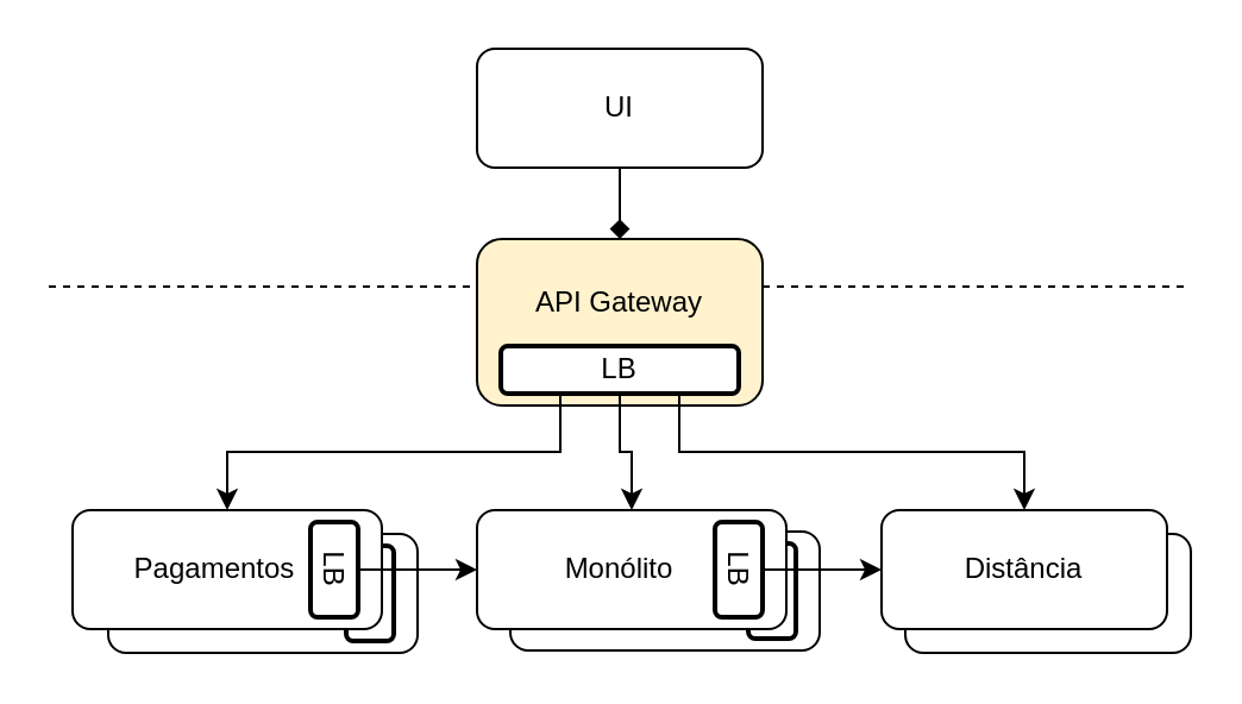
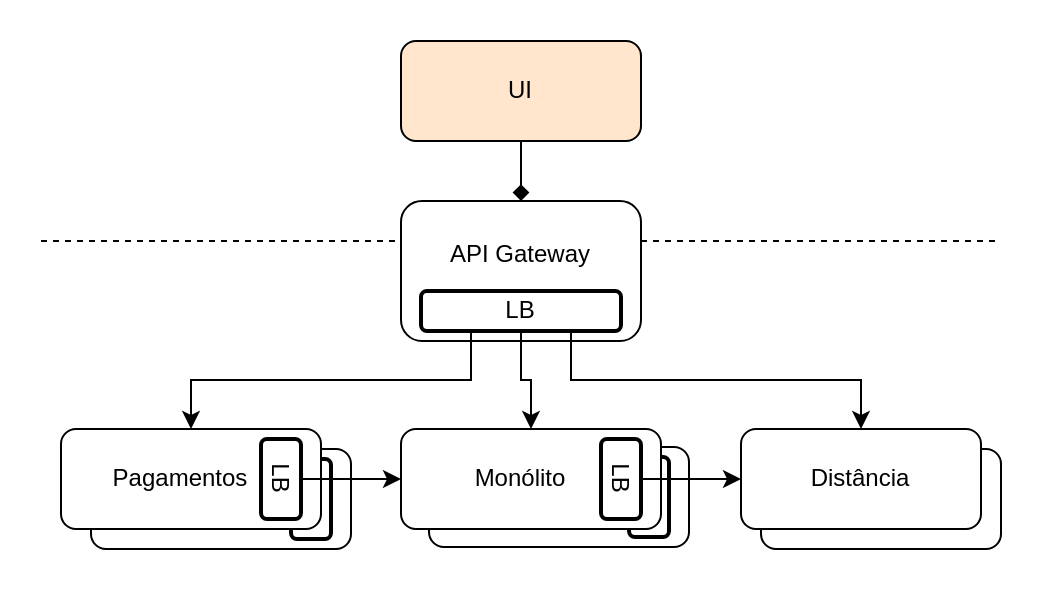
  <mxCell id="0" />
  <mxCell id="1" parent="0" />
  <mxCell id="2" value="Distância" style="rounded=1;whiteSpace=wrap;html=1;spacingRight=0;" vertex="1" parent="1"><mxGeometry x="380" y="224" width="120" height="50" as="geometry" /></mxCell>
  <mxCell id="3" value="" style="group" vertex="1" connectable="0" parent="1"><mxGeometry x="45" y="224" width="130" height="50" as="geometry" /></mxCell>
  <mxCell id="4" value="" style="group" vertex="1" connectable="0" parent="3"><mxGeometry width="130" height="50" as="geometry" /></mxCell>
  <mxCell id="5" value="Pagamentos" style="rounded=1;whiteSpace=wrap;html=1;spacingRight=10;" vertex="1" parent="4"><mxGeometry width="130" height="50" as="geometry" /></mxCell>
  <mxCell id="6" value="LB" style="rounded=1;whiteSpace=wrap;html=1;strokeWidth=2;rotation=90;" vertex="1" parent="4"><mxGeometry x="90" y="15" width="40" height="20" as="geometry" /></mxCell>
  <mxCell id="7" value="" style="endArrow=none;dashed=1;html=1;" edge="1" parent="1"><mxGeometry width="50" height="50" relative="1" as="geometry"><mxPoint x="20" y="120" as="sourcePoint" /><mxPoint x="500" y="120" as="targetPoint" /></mxGeometry></mxCell>
- <mxCell id="8" value="API Gateway" style="rounded=1;whiteSpace=wrap;html=1;spacingBottom=16;fillColor=#fff2cc;" vertex="1" parent="1"><mxGeometry x="200" y="100" width="120" height="70" as="geometry" /></mxCell>
+ <mxCell id="8" value="API Gateway" style="rounded=1;whiteSpace=wrap;html=1;spacingBottom=16;" vertex="1" parent="1"><mxGeometry x="200" y="100" width="120" height="70" as="geometry" /></mxCell>
  <mxCell id="9" style="edgeStyle=orthogonalEdgeStyle;rounded=0;orthogonalLoop=1;jettySize=auto;html=1;exitX=0.5;exitY=1;exitDx=0;exitDy=0;entryX=0.5;entryY=0;entryDx=0;entryDy=0;endArrow=diamond;" edge="1" parent="1" source="10" target="8"><mxGeometry relative="1" as="geometry" /></mxCell>
- <mxCell id="10" value="UI" style="rounded=1;whiteSpace=wrap;html=1;" vertex="1" parent="1"><mxGeometry x="200" y="20" width="120" height="50" as="geometry" /></mxCell>
+ <mxCell id="10" value="UI" style="rounded=1;whiteSpace=wrap;html=1;fillColor=#ffe6cc;" vertex="1" parent="1"><mxGeometry x="200" y="20" width="120" height="50" as="geometry" /></mxCell>
  <mxCell id="11" value="" style="group" vertex="1" connectable="0" parent="1"><mxGeometry x="30" y="214" width="130" height="50" as="geometry" /></mxCell>
  <mxCell id="12" value="" style="group" vertex="1" connectable="0" parent="11"><mxGeometry width="130" height="50" as="geometry" /></mxCell>
  <mxCell id="13" value="Pagamentos" style="rounded=1;whiteSpace=wrap;html=1;spacingRight=10;" vertex="1" parent="12"><mxGeometry width="130" height="50" as="geometry" /></mxCell>
  <mxCell id="14" value="LB" style="rounded=1;whiteSpace=wrap;html=1;strokeWidth=2;rotation=90;" vertex="1" parent="12"><mxGeometry x="90" y="15" width="40" height="20" as="geometry" /></mxCell>
  <mxCell id="15" value="" style="group" vertex="1" connectable="0" parent="1"><mxGeometry x="200" y="214" width="140" height="56" as="geometry" /></mxCell>
  <mxCell id="16" value="" style="group" vertex="1" connectable="0" parent="15"><mxGeometry x="14" y="9" width="130" height="50" as="geometry" /></mxCell>
  <mxCell id="17" value="Monólito" style="rounded=1;whiteSpace=wrap;html=1;spacingRight=10;" vertex="1" parent="16"><mxGeometry width="130" height="50" as="geometry" /></mxCell>
  <mxCell id="18" value="LB" style="rounded=1;whiteSpace=wrap;html=1;strokeWidth=2;rotation=90;" vertex="1" parent="16"><mxGeometry x="90" y="15" width="40" height="20" as="geometry" /></mxCell>
  <mxCell id="19" value="Monólito" style="rounded=1;whiteSpace=wrap;html=1;spacingRight=10;" vertex="1" parent="15"><mxGeometry width="130" height="50" as="geometry" /></mxCell>
  <mxCell id="20" value="LB" style="rounded=1;whiteSpace=wrap;html=1;strokeWidth=2;rotation=90;" vertex="1" parent="15"><mxGeometry x="90" y="15" width="40" height="20" as="geometry" /></mxCell>
  <mxCell id="21" value="Distância" style="rounded=1;whiteSpace=wrap;html=1;spacingRight=0;" vertex="1" parent="1"><mxGeometry x="370" y="214" width="120" height="50" as="geometry" /></mxCell>
  <mxCell id="22" style="edgeStyle=orthogonalEdgeStyle;rounded=0;orthogonalLoop=1;jettySize=auto;html=1;exitX=0.5;exitY=1;exitDx=0;exitDy=0;entryX=0.5;entryY=0;entryDx=0;entryDy=0;endArrow=classic;endFill=1;" edge="1" parent="1" source="25" target="19"><mxGeometry relative="1" as="geometry" /></mxCell>
  <mxCell id="23" style="edgeStyle=orthogonalEdgeStyle;rounded=0;orthogonalLoop=1;jettySize=auto;html=1;exitX=0.25;exitY=1;exitDx=0;exitDy=0;entryX=0.5;entryY=0;entryDx=0;entryDy=0;endArrow=classic;endFill=1;" edge="1" parent="1" source="25" target="13"><mxGeometry relative="1" as="geometry" /></mxCell>
  <mxCell id="24" style="edgeStyle=orthogonalEdgeStyle;rounded=0;orthogonalLoop=1;jettySize=auto;html=1;exitX=0.75;exitY=1;exitDx=0;exitDy=0;endArrow=classic;endFill=1;" edge="1" parent="1" source="25" target="21"><mxGeometry relative="1" as="geometry" /></mxCell>
  <mxCell id="25" value="LB" style="rounded=1;whiteSpace=wrap;html=1;strokeWidth=2;rotation=0;" vertex="1" parent="1"><mxGeometry x="210" y="145" width="100" height="20" as="geometry" /></mxCell>
  <mxCell id="26" style="edgeStyle=orthogonalEdgeStyle;rounded=0;orthogonalLoop=1;jettySize=auto;html=1;exitX=0.5;exitY=0;exitDx=0;exitDy=0;entryX=0;entryY=0.5;entryDx=0;entryDy=0;endArrow=classic;endFill=1;" edge="1" parent="1" source="20" target="21"><mxGeometry relative="1" as="geometry" /></mxCell>
  <mxCell id="27" style="edgeStyle=orthogonalEdgeStyle;rounded=0;orthogonalLoop=1;jettySize=auto;html=1;exitX=0.5;exitY=0;exitDx=0;exitDy=0;entryX=0;entryY=0.5;entryDx=0;entryDy=0;endArrow=classic;endFill=1;" edge="1" parent="1" source="14" target="19"><mxGeometry relative="1" as="geometry" /></mxCell>
